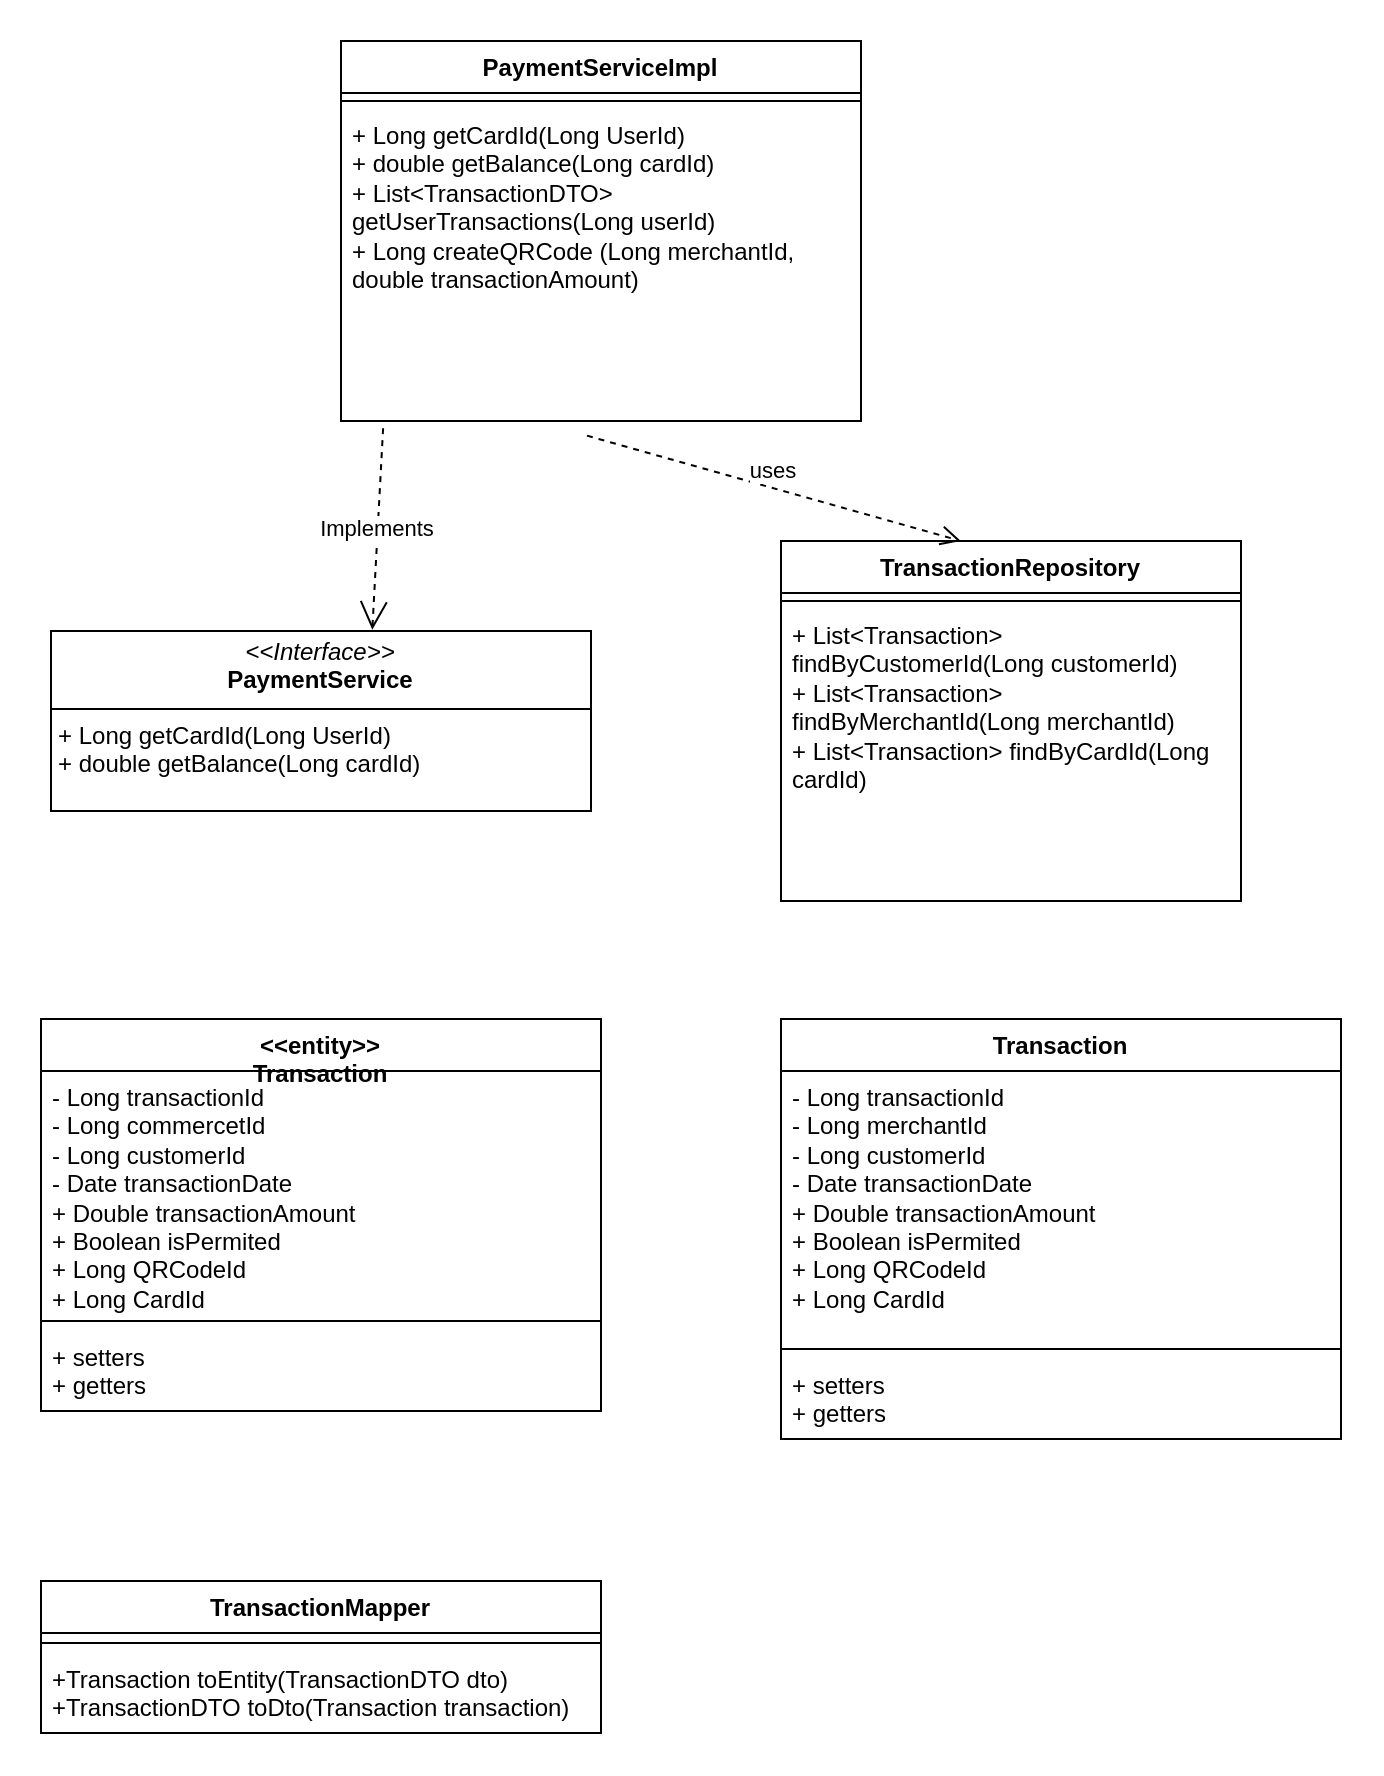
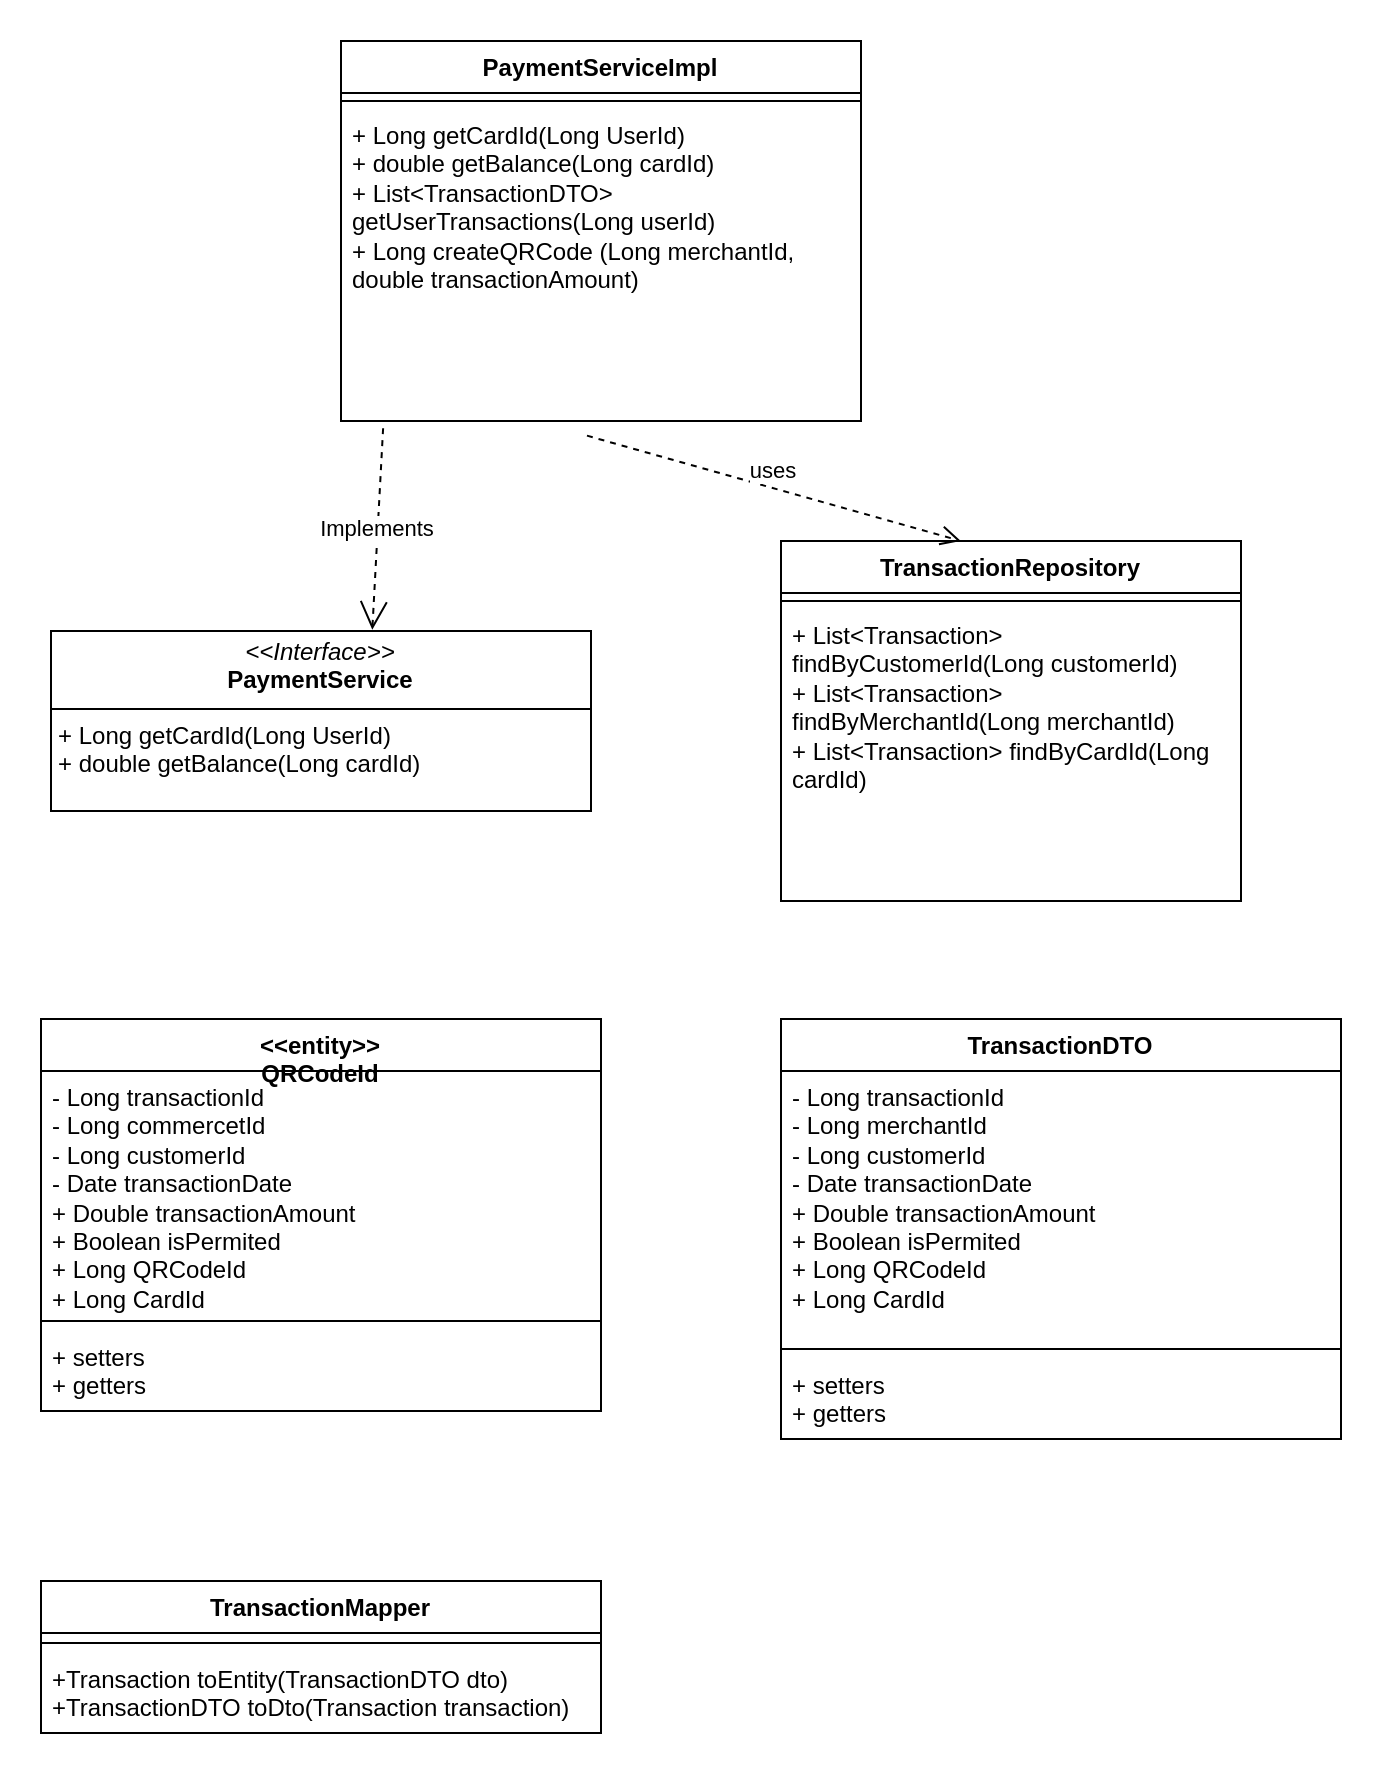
  <mxCell id="0" />
  <mxCell id="1" parent="0" />
  <mxCell id="2" value="&lt;p style=&quot;margin:0px;margin-top:4px;text-align:center;&quot;&gt;&lt;i&gt;&amp;lt;&amp;lt;Interface&amp;gt;&amp;gt;&lt;/i&gt;&lt;br&gt;&lt;b&gt;PaymentService&lt;/b&gt;&lt;/p&gt;&lt;hr size=&quot;1&quot; style=&quot;border-style:solid;&quot;&gt;&lt;p style=&quot;margin:0px;margin-left:4px;&quot;&gt;&lt;/p&gt;&lt;p style=&quot;margin:0px;margin-left:4px;&quot;&gt;+ Long getCardId(Long UserId)&lt;br&gt;+ double getBalance(Long cardId)&lt;/p&gt;" style="verticalAlign=top;align=left;overflow=fill;html=1;whiteSpace=wrap;" parent="1" vertex="1"><mxGeometry x="25" y="315" width="270" height="90" as="geometry" /></mxCell>
  <mxCell id="3" value="Implements" style="endArrow=open;endSize=12;dashed=1;html=1;rounded=0;entryX=0.595;entryY=-0.007;entryDx=0;entryDy=0;entryPerimeter=0;exitX=0.081;exitY=1.023;exitDx=0;exitDy=0;exitPerimeter=0;" parent="1" source="6" target="2" edge="1"><mxGeometry width="160" relative="1" as="geometry"><mxPoint x="170" y="100" as="sourcePoint" /><mxPoint x="240" y="240" as="targetPoint" /></mxGeometry></mxCell>
  <mxCell id="4" value="PaymentServiceImpl" style="swimlane;fontStyle=1;align=center;verticalAlign=top;childLayout=stackLayout;horizontal=1;startSize=26;horizontalStack=0;resizeParent=1;resizeParentMax=0;resizeLast=0;collapsible=1;marginBottom=0;whiteSpace=wrap;html=1;" parent="1" vertex="1"><mxGeometry x="170" y="20" width="260" height="190" as="geometry" /></mxCell>
  <mxCell id="5" value="" style="line;strokeWidth=1;fillColor=none;align=left;verticalAlign=middle;spacingTop=-1;spacingLeft=3;spacingRight=3;rotatable=0;labelPosition=right;points=[];portConstraint=eastwest;strokeColor=inherit;" parent="4" vertex="1"><mxGeometry y="26" width="260" height="8" as="geometry" /></mxCell>
  <mxCell id="6" value="&lt;div&gt;+ Long getCardId(Long UserId)&lt;br&gt;+ double getBalance(Long cardId)&lt;/div&gt;&lt;div&gt;+ List&amp;lt;TransactionDTO&amp;gt; getUserTransactions(Long userId)&lt;/div&gt;&lt;div&gt;+ Long createQRCode (Long merchantId, double transactionAmount)&lt;/div&gt;&lt;div&gt;&lt;br&gt;&lt;/div&gt;&lt;div&gt;&amp;nbsp;&lt;/div&gt;&lt;div&gt;&lt;br&gt;&lt;/div&gt;&lt;div&gt;&lt;br&gt;&lt;/div&gt;&lt;div&gt;&lt;br&gt;&lt;/div&gt;" style="text;strokeColor=none;fillColor=none;align=left;verticalAlign=top;spacingLeft=4;spacingRight=4;overflow=hidden;rotatable=0;points=[[0,0.5],[1,0.5]];portConstraint=eastwest;whiteSpace=wrap;html=1;" parent="4" vertex="1"><mxGeometry y="34" width="260" height="156" as="geometry" /></mxCell>
  <mxCell id="7" value="TransactionRepository" style="swimlane;fontStyle=1;align=center;verticalAlign=top;childLayout=stackLayout;horizontal=1;startSize=26;horizontalStack=0;resizeParent=1;resizeParentMax=0;resizeLast=0;collapsible=1;marginBottom=0;whiteSpace=wrap;html=1;" parent="1" vertex="1"><mxGeometry x="390" y="270" width="230" height="180" as="geometry" /></mxCell>
  <mxCell id="8" value="" style="line;strokeWidth=1;fillColor=none;align=left;verticalAlign=middle;spacingTop=-1;spacingLeft=3;spacingRight=3;rotatable=0;labelPosition=right;points=[];portConstraint=eastwest;strokeColor=inherit;" parent="7" vertex="1"><mxGeometry y="26" width="230" height="8" as="geometry" /></mxCell>
  <mxCell id="9" value="+ List&amp;lt;Transaction&amp;gt; findByCustomerId(Long customerId)&lt;div&gt;+ List&amp;lt;Transaction&amp;gt; findByMerchantId(Long merchantId)&lt;/div&gt;&lt;div&gt;+ List&amp;lt;Transaction&amp;gt; findByCardId(Long cardId)&lt;/div&gt;" style="text;strokeColor=none;fillColor=none;align=left;verticalAlign=top;spacingLeft=4;spacingRight=4;overflow=hidden;rotatable=0;points=[[0,0.5],[1,0.5]];portConstraint=eastwest;whiteSpace=wrap;html=1;" parent="7" vertex="1"><mxGeometry y="34" width="230" height="146" as="geometry" /></mxCell>
  <mxCell id="10" value="uses" style="html=1;verticalAlign=bottom;endArrow=open;dashed=1;endSize=8;curved=0;rounded=0;exitX=0.473;exitY=1.047;exitDx=0;exitDy=0;exitPerimeter=0;entryX=0.391;entryY=0;entryDx=0;entryDy=0;entryPerimeter=0;" parent="1" source="6" target="7" edge="1"><mxGeometry relative="1" as="geometry"><mxPoint x="250" y="140" as="sourcePoint" /><mxPoint x="170" y="140" as="targetPoint" /></mxGeometry></mxCell>
- <mxCell id="11" value="&lt;div&gt;&amp;lt;&amp;lt;entity&amp;gt;&amp;gt;&lt;/div&gt;Transaction" style="swimlane;fontStyle=1;align=center;verticalAlign=top;childLayout=stackLayout;horizontal=1;startSize=26;horizontalStack=0;resizeParent=1;resizeParentMax=0;resizeLast=0;collapsible=1;marginBottom=0;whiteSpace=wrap;html=1;" parent="1" vertex="1"><mxGeometry x="20" y="509" width="280" height="196" as="geometry"><mxRectangle x="150" y="499" width="100" height="40" as="alternateBounds" /></mxGeometry></mxCell>
+ <mxCell id="11" value="&lt;div&gt;&amp;lt;&amp;lt;entity&amp;gt;&amp;gt;&lt;/div&gt;QRCodeId" style="swimlane;fontStyle=1;align=center;verticalAlign=top;childLayout=stackLayout;horizontal=1;startSize=26;horizontalStack=0;resizeParent=1;resizeParentMax=0;resizeLast=0;collapsible=1;marginBottom=0;whiteSpace=wrap;html=1;" parent="1" vertex="1"><mxGeometry x="20" y="509" width="280" height="196" as="geometry"><mxRectangle x="150" y="499" width="100" height="40" as="alternateBounds" /></mxGeometry></mxCell>
  <mxCell id="12" value="- Long transactionId&lt;div&gt;- Long commercetId&lt;/div&gt;&lt;div&gt;- Long customerId&lt;/div&gt;&lt;div&gt;- Date transactionDate&lt;/div&gt;&lt;div&gt;+ Double transactionAmount&amp;nbsp;&lt;/div&gt;&lt;div&gt;+ Boolean isPermited&amp;nbsp;&lt;/div&gt;&lt;div&gt;+ Long QRCodeId&lt;/div&gt;&lt;div&gt;+ Long CardId&lt;/div&gt;&lt;div&gt;&lt;br&gt;&lt;/div&gt;&lt;div&gt;&lt;br&gt;&lt;/div&gt;&lt;div&gt;&lt;br&gt;&lt;/div&gt;" style="text;strokeColor=none;fillColor=none;align=left;verticalAlign=top;spacingLeft=4;spacingRight=4;overflow=hidden;rotatable=0;points=[[0,0.5],[1,0.5]];portConstraint=eastwest;whiteSpace=wrap;html=1;" parent="11" vertex="1"><mxGeometry y="26" width="280" height="120" as="geometry" /></mxCell>
  <mxCell id="13" value="" style="line;strokeWidth=1;fillColor=none;align=left;verticalAlign=middle;spacingTop=-1;spacingLeft=3;spacingRight=3;rotatable=0;labelPosition=right;points=[];portConstraint=eastwest;strokeColor=inherit;" parent="11" vertex="1"><mxGeometry y="146" width="280" height="10" as="geometry" /></mxCell>
  <mxCell id="14" value="+ setters&amp;nbsp;&lt;div&gt;+ getters&amp;nbsp;&lt;/div&gt;&lt;div&gt;&lt;br&gt;&lt;/div&gt;" style="text;strokeColor=none;fillColor=none;align=left;verticalAlign=top;spacingLeft=4;spacingRight=4;overflow=hidden;rotatable=0;points=[[0,0.5],[1,0.5]];portConstraint=eastwest;whiteSpace=wrap;html=1;" parent="11" vertex="1"><mxGeometry y="156" width="280" height="40" as="geometry" /></mxCell>
- <mxCell id="15" value="Transaction" style="swimlane;fontStyle=1;align=center;verticalAlign=top;childLayout=stackLayout;horizontal=1;startSize=26;horizontalStack=0;resizeParent=1;resizeParentMax=0;resizeLast=0;collapsible=1;marginBottom=0;whiteSpace=wrap;html=1;" parent="1" vertex="1"><mxGeometry x="390" y="509" width="280" height="210" as="geometry" /></mxCell>
+ <mxCell id="15" value="TransactionDTO" style="swimlane;fontStyle=1;align=center;verticalAlign=top;childLayout=stackLayout;horizontal=1;startSize=26;horizontalStack=0;resizeParent=1;resizeParentMax=0;resizeLast=0;collapsible=1;marginBottom=0;whiteSpace=wrap;html=1;" parent="1" vertex="1"><mxGeometry x="390" y="509" width="280" height="210" as="geometry" /></mxCell>
  <mxCell id="16" value="- Long transactionId&lt;div&gt;- Long merchantId&lt;/div&gt;&lt;div&gt;- Long customerId&lt;/div&gt;&lt;div&gt;- Date transactionDate&lt;/div&gt;&lt;div&gt;+ Double transactionAmount&amp;nbsp;&lt;/div&gt;&lt;div&gt;+ Boolean isPermited&amp;nbsp;&lt;/div&gt;&lt;div&gt;+ Long QRCodeId&lt;/div&gt;&lt;div&gt;+ Long CardId&lt;/div&gt;&lt;div&gt;&lt;br&gt;&lt;/div&gt;&lt;div&gt;&lt;br&gt;&lt;/div&gt;&lt;div&gt;&lt;br&gt;&lt;/div&gt;" style="text;strokeColor=none;fillColor=none;align=left;verticalAlign=top;spacingLeft=4;spacingRight=4;overflow=hidden;rotatable=0;points=[[0,0.5],[1,0.5]];portConstraint=eastwest;whiteSpace=wrap;html=1;" parent="15" vertex="1"><mxGeometry y="26" width="280" height="134" as="geometry" /></mxCell>
  <mxCell id="17" value="" style="line;strokeWidth=1;fillColor=none;align=left;verticalAlign=middle;spacingTop=-1;spacingLeft=3;spacingRight=3;rotatable=0;labelPosition=right;points=[];portConstraint=eastwest;strokeColor=inherit;" parent="15" vertex="1"><mxGeometry y="160" width="280" height="10" as="geometry" /></mxCell>
  <mxCell id="18" value="+ setters&amp;nbsp;&lt;div&gt;+ getters&amp;nbsp;&lt;/div&gt;&lt;div&gt;&lt;br&gt;&lt;/div&gt;" style="text;strokeColor=none;fillColor=none;align=left;verticalAlign=top;spacingLeft=4;spacingRight=4;overflow=hidden;rotatable=0;points=[[0,0.5],[1,0.5]];portConstraint=eastwest;whiteSpace=wrap;html=1;" parent="15" vertex="1"><mxGeometry y="170" width="280" height="40" as="geometry" /></mxCell>
  <mxCell id="19" value="&lt;div&gt;TransactionMapper&lt;/div&gt;" style="swimlane;fontStyle=1;align=center;verticalAlign=top;childLayout=stackLayout;horizontal=1;startSize=26;horizontalStack=0;resizeParent=1;resizeParentMax=0;resizeLast=0;collapsible=1;marginBottom=0;whiteSpace=wrap;html=1;" parent="1" vertex="1"><mxGeometry x="20" y="790" width="280" height="76" as="geometry"><mxRectangle x="150" y="499" width="100" height="40" as="alternateBounds" /></mxGeometry></mxCell>
  <mxCell id="20" value="" style="line;strokeWidth=1;fillColor=none;align=left;verticalAlign=middle;spacingTop=-1;spacingLeft=3;spacingRight=3;rotatable=0;labelPosition=right;points=[];portConstraint=eastwest;strokeColor=inherit;" parent="19" vertex="1"><mxGeometry y="26" width="280" height="10" as="geometry" /></mxCell>
  <mxCell id="21" value="&lt;div&gt;&lt;div&gt;+Transaction toEntity(TransactionDTO dto)&lt;/div&gt;&lt;div&gt;+TransactionDTO toDto(Transaction transaction)&lt;/div&gt;&lt;/div&gt;" style="text;strokeColor=none;fillColor=none;align=left;verticalAlign=top;spacingLeft=4;spacingRight=4;overflow=hidden;rotatable=0;points=[[0,0.5],[1,0.5]];portConstraint=eastwest;whiteSpace=wrap;html=1;" parent="19" vertex="1"><mxGeometry y="36" width="280" height="40" as="geometry" /></mxCell>
